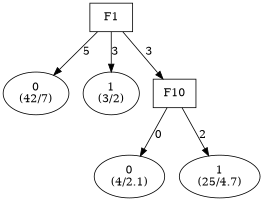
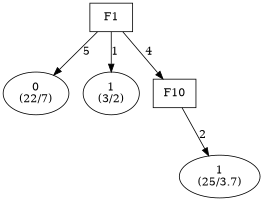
  digraph {
    node [shape=ellipse]
    n1 [label="F1\n" shape=box]
-   n2 [label="0\n(42/7)"]
+   n2 [label="0\n(22/7)"]
    n3 [label="1\n(3/2)"]
    n4 [label="F10\n" shape=box]
-   n5 [label="0\n(4/2.1)"]
-   n6 [label="1\n(25/4.7)"]
+   n6 [label="1\n(25/3.7)"]
    n1 -> n2 [label=5]
-   n1 -> n3 [label=3]
-   n1 -> n4 [label=3]
-   n4 -> n5 [label=0]
+   n1 -> n3 [label=1]
+   n1 -> n4 [label=4]
    n4 -> n6 [label=2]
  }
